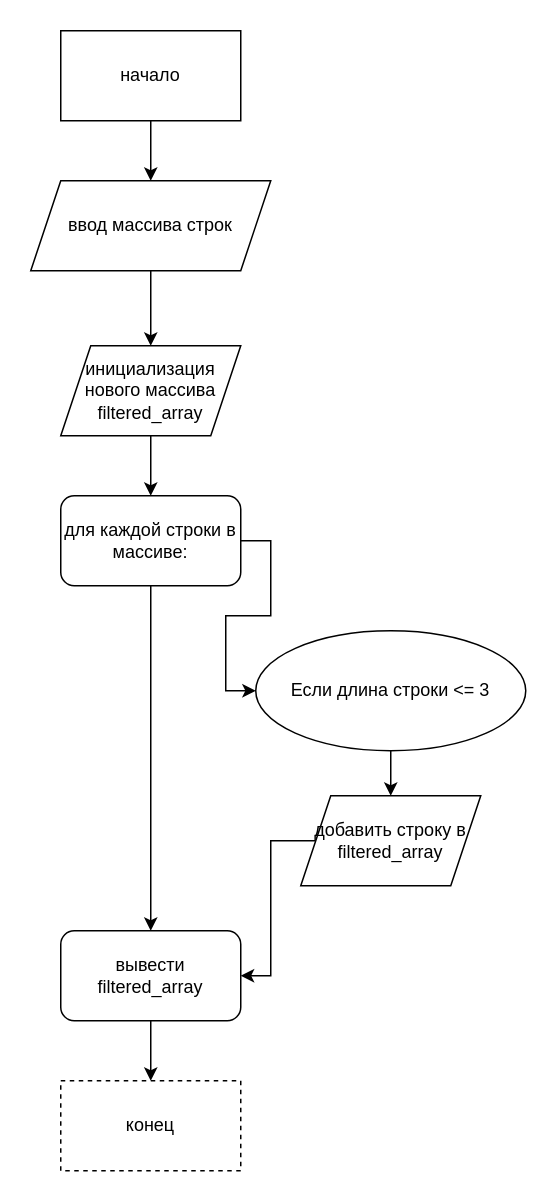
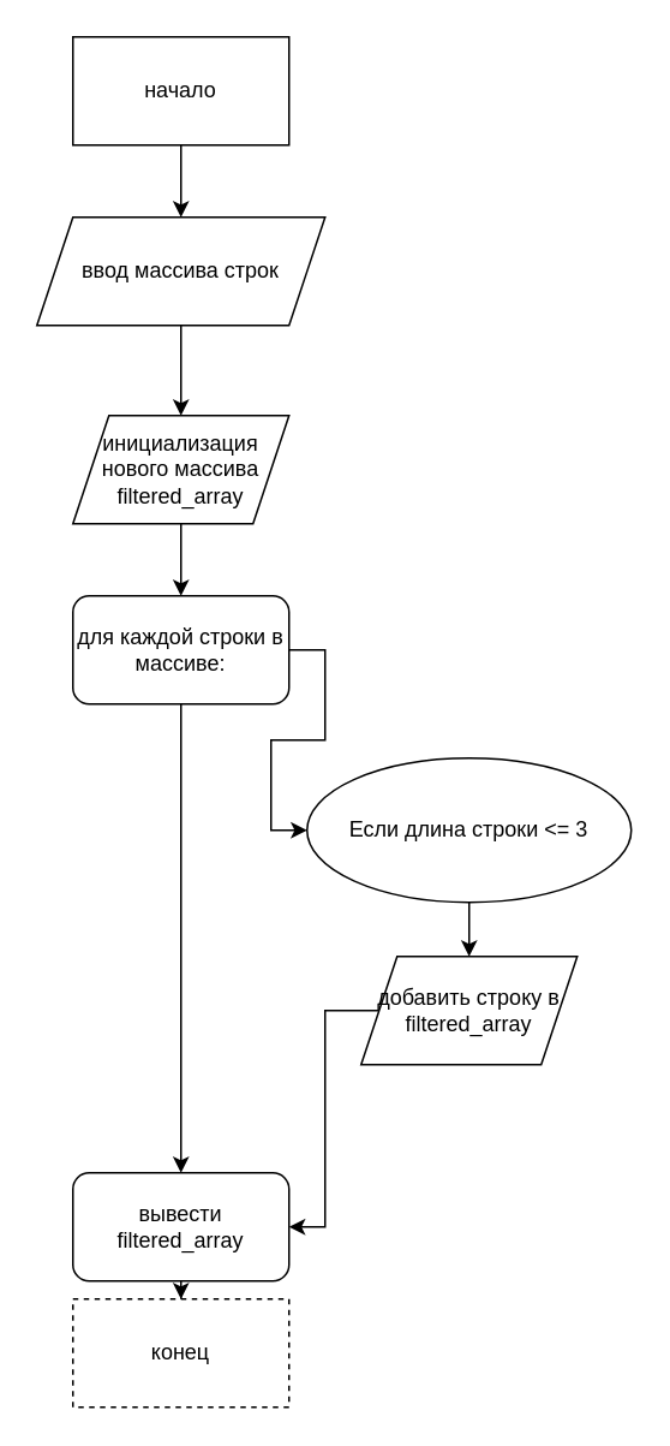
  <mxCell id="0" />
  <mxCell id="1" parent="0" />
  <mxCell id="2" style="edgeStyle=orthogonalEdgeStyle;rounded=0;orthogonalLoop=1;jettySize=auto;html=1;entryX=0.5;entryY=0;entryDx=0;entryDy=0;" edge="1" parent="1" source="3" target="5"><mxGeometry relative="1" as="geometry" /></mxCell>
  <mxCell id="3" value="начало" style="rounded=0;whiteSpace=wrap;html=1;" vertex="1" parent="1"><mxGeometry x="40" y="20" width="120" height="60" as="geometry" /></mxCell>
  <mxCell id="4" style="edgeStyle=orthogonalEdgeStyle;rounded=0;orthogonalLoop=1;jettySize=auto;html=1;entryX=0.5;entryY=0;entryDx=0;entryDy=0;" edge="1" parent="1" source="5" target="7"><mxGeometry relative="1" as="geometry" /></mxCell>
  <mxCell id="5" value="ввод массива строк" style="shape=parallelogram;perimeter=parallelogramPerimeter;whiteSpace=wrap;html=1;fixedSize=1;" vertex="1" parent="1"><mxGeometry x="20" y="120" width="160" height="60" as="geometry" /></mxCell>
  <mxCell id="6" style="edgeStyle=orthogonalEdgeStyle;rounded=0;orthogonalLoop=1;jettySize=auto;html=1;entryX=0.5;entryY=0;entryDx=0;entryDy=0;" edge="1" parent="1" source="7" target="10"><mxGeometry relative="1" as="geometry" /></mxCell>
  <mxCell id="7" value="инициализация нового массива filtered_array" style="shape=parallelogram;perimeter=parallelogramPerimeter;whiteSpace=wrap;html=1;fixedSize=1;" vertex="1" parent="1"><mxGeometry x="40" y="230" width="120" height="60" as="geometry" /></mxCell>
  <mxCell id="8" style="edgeStyle=orthogonalEdgeStyle;rounded=0;orthogonalLoop=1;jettySize=auto;html=1;entryX=0;entryY=0.5;entryDx=0;entryDy=0;" edge="1" parent="1" source="10" target="12"><mxGeometry relative="1" as="geometry" /></mxCell>
  <mxCell id="9" style="edgeStyle=orthogonalEdgeStyle;rounded=0;orthogonalLoop=1;jettySize=auto;html=1;entryX=0.5;entryY=0;entryDx=0;entryDy=0;" edge="1" parent="1" source="10" target="16"><mxGeometry relative="1" as="geometry" /></mxCell>
  <mxCell id="10" value="для каждой строки в массиве:" style="rounded=1;whiteSpace=wrap;html=1;" vertex="1" parent="1"><mxGeometry x="40" y="330" width="120" height="60" as="geometry" /></mxCell>
  <mxCell id="11" style="edgeStyle=orthogonalEdgeStyle;rounded=0;orthogonalLoop=1;jettySize=auto;html=1;entryX=0.5;entryY=0;entryDx=0;entryDy=0;" edge="1" parent="1" source="12" target="14"><mxGeometry relative="1" as="geometry" /></mxCell>
  <mxCell id="12" value="Если длина строки &amp;lt;= 3" style="ellipse;whiteSpace=wrap;html=1;" vertex="1" parent="1"><mxGeometry x="170" y="420" width="180" height="80" as="geometry" /></mxCell>
  <mxCell id="13" style="edgeStyle=orthogonalEdgeStyle;rounded=0;orthogonalLoop=1;jettySize=auto;html=1;entryX=1;entryY=0.5;entryDx=0;entryDy=0;" edge="1" parent="1" source="14" target="16"><mxGeometry relative="1" as="geometry" /></mxCell>
  <mxCell id="14" value="добавить строку в filtered_array" style="shape=parallelogram;perimeter=parallelogramPerimeter;whiteSpace=wrap;html=1;fixedSize=1;" vertex="1" parent="1"><mxGeometry x="200" y="530" width="120" height="60" as="geometry" /></mxCell>
  <mxCell id="15" style="edgeStyle=orthogonalEdgeStyle;rounded=0;orthogonalLoop=1;jettySize=auto;html=1;entryX=0.5;entryY=0;entryDx=0;entryDy=0;" edge="1" parent="1" source="16" target="17"><mxGeometry relative="1" as="geometry" /></mxCell>
- <mxCell id="16" value="вывести filtered_array" style="rounded=1;whiteSpace=wrap;html=1;" vertex="1" parent="1"><mxGeometry x="40" y="620" width="120" height="60" as="geometry" /></mxCell>
+ <mxCell id="16" value="вывести filtered_array" style="rounded=1;whiteSpace=wrap;html=1;" vertex="1" parent="1"><mxGeometry x="40" y="650" width="120" height="60" as="geometry" /></mxCell>
  <mxCell id="17" value="конец" style="rounded=0;whiteSpace=wrap;html=1;dashed=1;" vertex="1" parent="1"><mxGeometry x="40" y="720" width="120" height="60" as="geometry" /></mxCell>
